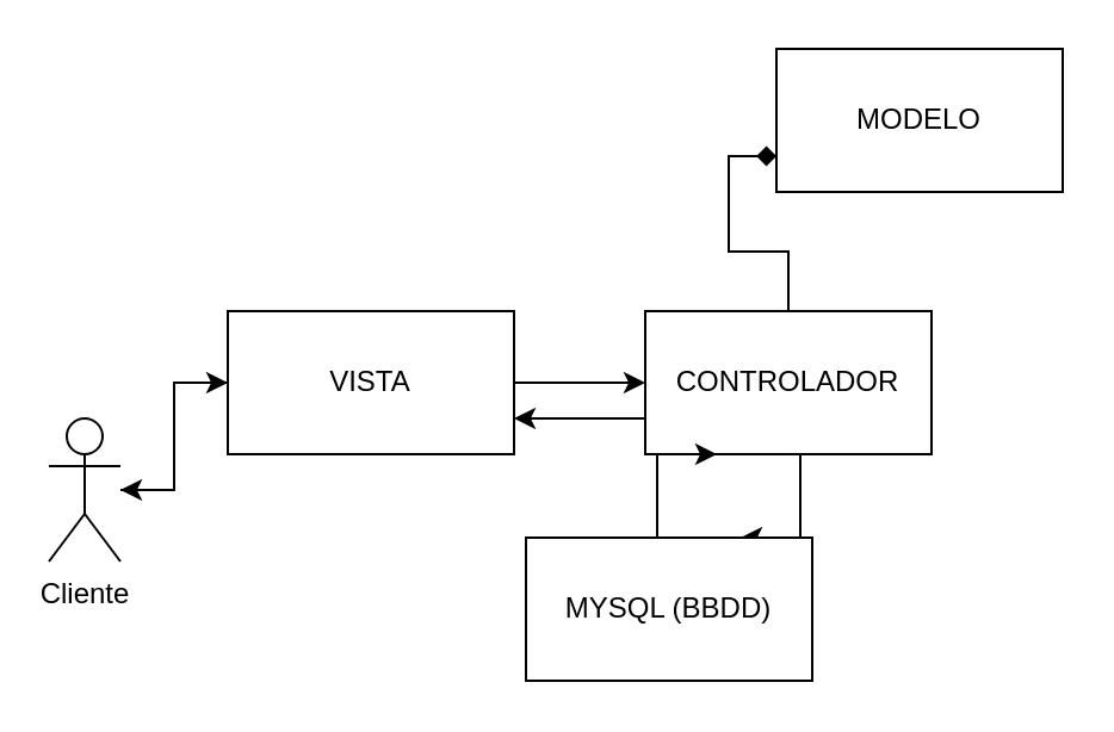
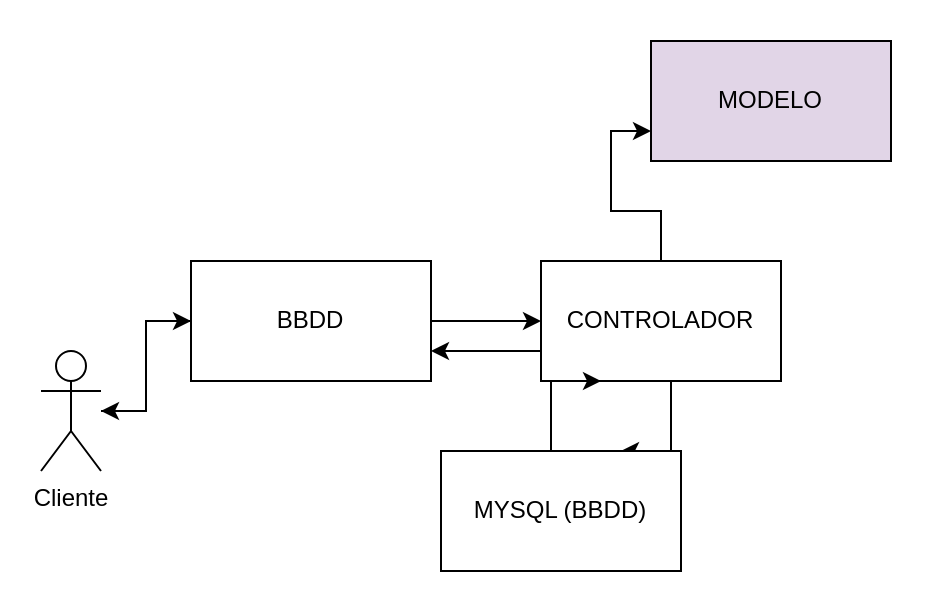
  <mxCell id="0" />
  <mxCell id="1" parent="0" />
  <mxCell id="2" style="edgeStyle=orthogonalEdgeStyle;rounded=0;orthogonalLoop=1;jettySize=auto;html=1;entryX=0;entryY=0.5;entryDx=0;entryDy=0;" parent="1" source="3" target="6" edge="1"><mxGeometry relative="1" as="geometry" /></mxCell>
  <mxCell id="3" value="Cliente" style="shape=umlActor;verticalLabelPosition=bottom;verticalAlign=top;html=1;outlineConnect=0;" parent="1" vertex="1"><mxGeometry x="20" y="175" width="30" height="60" as="geometry" /></mxCell>
  <mxCell id="4" style="edgeStyle=orthogonalEdgeStyle;rounded=0;orthogonalLoop=1;jettySize=auto;html=1;" parent="1" source="6" target="3" edge="1"><mxGeometry relative="1" as="geometry" /></mxCell>
  <mxCell id="5" style="edgeStyle=orthogonalEdgeStyle;rounded=0;orthogonalLoop=1;jettySize=auto;html=1;entryX=0;entryY=0.5;entryDx=0;entryDy=0;" parent="1" source="6" target="10" edge="1"><mxGeometry relative="1" as="geometry" /></mxCell>
- <mxCell id="6" value="VISTA" style="rounded=0;whiteSpace=wrap;html=1;" parent="1" vertex="1"><mxGeometry x="95" y="130" width="120" height="60" as="geometry" /></mxCell>
+ <mxCell id="6" value="BBDD" style="rounded=0;whiteSpace=wrap;html=1;" parent="1" vertex="1"><mxGeometry x="95" y="130" width="120" height="60" as="geometry" /></mxCell>
  <mxCell id="7" style="edgeStyle=orthogonalEdgeStyle;rounded=0;orthogonalLoop=1;jettySize=auto;html=1;exitX=0;exitY=0.75;exitDx=0;exitDy=0;entryX=1;entryY=0.75;entryDx=0;entryDy=0;" parent="1" source="10" target="6" edge="1"><mxGeometry relative="1" as="geometry" /></mxCell>
- <mxCell id="8" style="edgeStyle=orthogonalEdgeStyle;rounded=0;orthogonalLoop=1;jettySize=auto;html=1;entryX=0;entryY=0.75;entryDx=0;entryDy=0;endArrow=diamond;" parent="1" source="10" target="11" edge="1"><mxGeometry relative="1" as="geometry" /></mxCell>
+ <mxCell id="8" style="edgeStyle=orthogonalEdgeStyle;rounded=0;orthogonalLoop=1;jettySize=auto;html=1;entryX=0;entryY=0.75;entryDx=0;entryDy=0;" parent="1" source="10" target="11" edge="1"><mxGeometry relative="1" as="geometry" /></mxCell>
  <mxCell id="9" style="edgeStyle=orthogonalEdgeStyle;rounded=0;orthogonalLoop=1;jettySize=auto;html=1;entryX=0.75;entryY=0;entryDx=0;entryDy=0;" edge="1" parent="1" source="10" target="13"><mxGeometry relative="1" as="geometry"><Array as="points"><mxPoint x="335" y="200" /><mxPoint x="335" y="200" /></Array></mxGeometry></mxCell>
  <mxCell id="10" value="CONTROLADOR" style="rounded=0;whiteSpace=wrap;html=1;" parent="1" vertex="1"><mxGeometry x="270" y="130" width="120" height="60" as="geometry" /></mxCell>
- <mxCell id="11" value="MODELO" style="rounded=0;whiteSpace=wrap;html=1;" parent="1" vertex="1"><mxGeometry x="325" y="20" width="120" height="60" as="geometry" /></mxCell>
+ <mxCell id="11" value="MODELO" style="rounded=0;whiteSpace=wrap;html=1;fillColor=#e1d5e7;" parent="1" vertex="1"><mxGeometry x="325" y="20" width="120" height="60" as="geometry" /></mxCell>
  <mxCell id="12" style="edgeStyle=orthogonalEdgeStyle;rounded=0;orthogonalLoop=1;jettySize=auto;html=1;exitX=0.5;exitY=0;exitDx=0;exitDy=0;entryX=0.25;entryY=1;entryDx=0;entryDy=0;" edge="1" parent="1" source="13" target="10"><mxGeometry relative="1" as="geometry"><Array as="points"><mxPoint x="275" y="230" /></Array></mxGeometry></mxCell>
  <mxCell id="13" value="MYSQL (BBDD)" style="rounded=0;whiteSpace=wrap;html=1;" parent="1" vertex="1"><mxGeometry x="220" y="225" width="120" height="60" as="geometry" /></mxCell>
